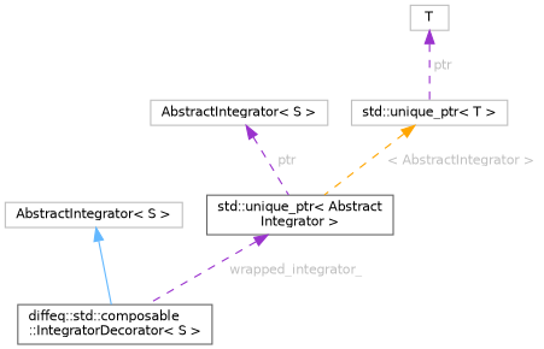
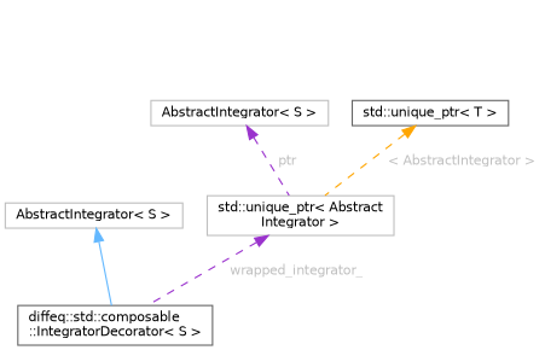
  digraph {
    fontname="DejaVu Sans"
    node [color=gray40 fillcolor=white fontname="DejaVu Sans" fontsize=10 shape=box style=filled]
    edge [color=darkorchid3 dir=back fontname="DejaVu Sans" fontsize=10 labelfontname=Helvetica labelfontsize=10 style=dashed fontcolor=grey]
    n1 [height=0.2 label="diffeq::std::composable\l::IntegratorDecorator\< S \>" width=0.4]
    n2 [color=grey75 height=0.2 label="AbstractIntegrator\< S \>" width=0.4]
-   n3 [height=0.2 label="std::unique_ptr\< Abstract\lIntegrator \>" width=0.4]
+   n3 [color=grey75 height=0.2 label="std::unique_ptr\< Abstract\lIntegrator \>" width=0.4]
    n4 [color=grey75 height=0.2 label="AbstractIntegrator\< S \>" width=0.4]
-   n5 [color=grey75 height=0.2 label="std::unique_ptr\< T \>" width=0.4]
-   n6 [color=grey75 height=0.2 label=T width=0.4]
+   n5 [height=0.2 label="std::unique_ptr\< T \>" width=0.4]
    n2 -> n1 [color=steelblue1 style=solid fontcolor=""]
    n3 -> n1 [label=<<TABLE CELLBORDER="0" BORDER="0"><TR><TD VALIGN="top" ALIGN="LEFT" CELLPADDING="1" CELLSPACING="0">wrapped_integrator_</TD></TR> </TABLE>>]
    n4 -> n3 [label=<<TABLE CELLBORDER="0" BORDER="0"><TR><TD VALIGN="top" ALIGN="LEFT" CELLPADDING="1" CELLSPACING="0">ptr</TD></TR> </TABLE>>]
    n5 -> n3 [color=orange label=<<TABLE CELLBORDER="0" BORDER="0"><TR><TD VALIGN="top" ALIGN="LEFT" CELLPADDING="1" CELLSPACING="0">&lt; AbstractIntegrator &gt;</TD></TR> </TABLE>>]
-   n6 -> n5 [label=<<TABLE CELLBORDER="0" BORDER="0"><TR><TD VALIGN="top" ALIGN="LEFT" CELLPADDING="1" CELLSPACING="0">ptr</TD></TR> </TABLE>>]
  }
